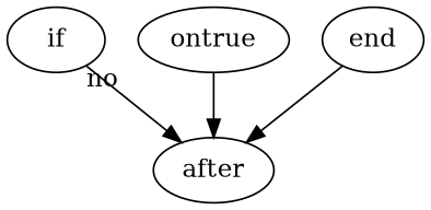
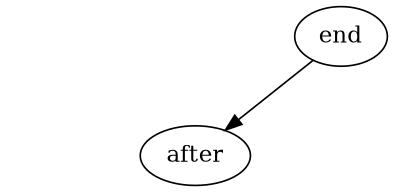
  digraph {
-   if [myfirst=1]
    after
-   ontrue
    end
-   if -> after [taillabel=no]
-   ontrue -> after
    end -> after
  }
